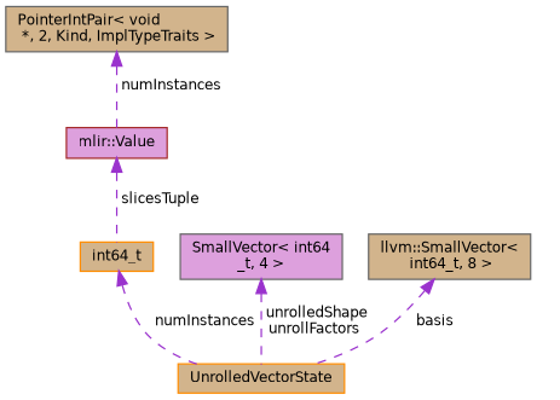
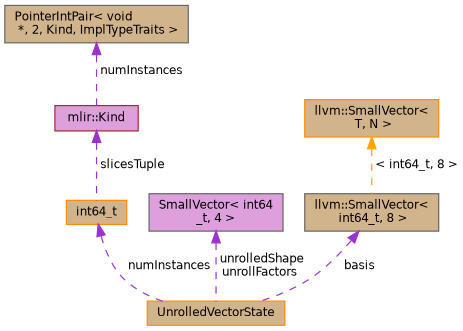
  digraph {
    node [color=darkorange fillcolor=tan fontname=Helvetica fontsize=10 shape=record style=filled]
    edge [color=darkorchid3 dir=back fontname=Helvetica fontsize=10 labelfontname=Helvetica labelfontsize=10 style=dashed]
    n1 [fontcolor=black height=0.2 label=UnrolledVectorState width=0.4]
-   n2 [color=brown fillcolor=plum height=0.2 label="mlir::Value" width=0.4]
+   n2 [color=brown fillcolor=plum height=0.2 label="mlir::Kind" width=0.4]
    n3 [height=0.2 label=int64_t width=0.4]
    n4 [color=gray40 height=0.2 label="PointerIntPair\< void\l *, 2, Kind, ImplTypeTraits \>" width=0.4]
    n5 [color=gray40 fillcolor=plum height=0.2 label="SmallVector\< int64\l_t, 4 \>" width=0.4]
    n6 [color=gray40 height=0.2 label="llvm::SmallVector\<\l int64_t, 8 \>" width=0.4]
+   n7 [height=0.2 label="llvm::SmallVector\<\l T, N \>" width=0.4]
    n2 -> n3 [label=" slicesTuple"]
    n3 -> n1 [label=" numInstances"]
    n4 -> n2 [label=" numInstances"]
    n5 -> n1 [label=" unrolledShape\nunrollFactors"]
    n6 -> n1 [label=" basis"]
+   n7 -> n6 [color=orange label=" \< int64_t, 8 \>"]
  }
